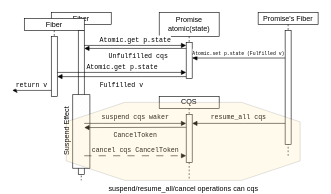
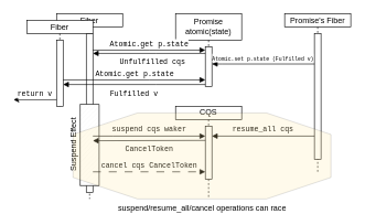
  <mxCell id="0" />
  <mxCell id="1" parent="0" />
  <mxCell id="2" value="&lt;div&gt;Fiber&lt;/div&gt;" style="shape=umlLifeline;perimeter=lifelinePerimeter;whiteSpace=wrap;html=1;container=0;dropTarget=0;collapsible=0;recursiveResize=0;outlineConnect=0;portConstraint=eastwest;newEdgeStyle={&quot;edgeStyle&quot;:&quot;elbowEdgeStyle&quot;,&quot;elbow&quot;:&quot;vertical&quot;,&quot;curved&quot;:0,&quot;rounded&quot;:0};size=20;" parent="1" vertex="1"><mxGeometry x="85" y="20" width="100" height="280" as="geometry" /></mxCell>
  <mxCell id="3" value="" style="html=1;points=[];perimeter=orthogonalPerimeter;outlineConnect=0;targetShapes=umlLifeline;portConstraint=eastwest;newEdgeStyle={&quot;edgeStyle&quot;:&quot;elbowEdgeStyle&quot;,&quot;elbow&quot;:&quot;vertical&quot;,&quot;curved&quot;:0,&quot;rounded&quot;:0};movable=1;resizable=1;rotatable=1;deletable=1;editable=1;locked=0;connectable=1;" parent="2" vertex="1"><mxGeometry x="45" y="30" width="10" height="240" as="geometry" /></mxCell>
  <mxCell id="4" value="&lt;div&gt;Promise&lt;/div&gt;&lt;div&gt;atomic(state)&lt;br&gt;&lt;/div&gt;" style="shape=umlLifeline;perimeter=lifelinePerimeter;whiteSpace=wrap;html=1;container=0;dropTarget=0;collapsible=0;recursiveResize=0;outlineConnect=0;portConstraint=eastwest;newEdgeStyle={&quot;edgeStyle&quot;:&quot;elbowEdgeStyle&quot;,&quot;elbow&quot;:&quot;vertical&quot;,&quot;curved&quot;:0,&quot;rounded&quot;:0};" parent="1" vertex="1"><mxGeometry x="265" y="20" width="100" height="110" as="geometry" /></mxCell>
  <mxCell id="5" value="" style="html=1;points=[];perimeter=orthogonalPerimeter;outlineConnect=0;targetShapes=umlLifeline;portConstraint=eastwest;newEdgeStyle={&quot;edgeStyle&quot;:&quot;elbowEdgeStyle&quot;,&quot;elbow&quot;:&quot;vertical&quot;,&quot;curved&quot;:0,&quot;rounded&quot;:0};" parent="4" vertex="1"><mxGeometry x="45" y="50" width="10" height="60" as="geometry" /></mxCell>
  <mxCell id="6" value="&lt;div&gt;&lt;font face=&quot;Courier New&quot;&gt;Atomic.get p.state&lt;/font&gt;&lt;/div&gt;" style="html=1;verticalAlign=bottom;endArrow=block;edgeStyle=elbowEdgeStyle;elbow=vertical;curved=0;rounded=0;" parent="1" source="3" edge="1"><mxGeometry relative="1" as="geometry"><mxPoint x="140" y="75" as="sourcePoint" /><Array as="points"><mxPoint x="225" y="75" /></Array><mxPoint x="310" y="75" as="targetPoint" /></mxGeometry></mxCell>
  <mxCell id="7" value="&lt;div&gt;&lt;font face=&quot;Courier New&quot;&gt;Unfulfilled cqs&lt;/font&gt;&lt;/div&gt;" style="html=1;verticalAlign=top;endArrow=block;edgeStyle=elbowEdgeStyle;elbow=vertical;curved=0;rounded=0;labelPosition=center;verticalLabelPosition=bottom;align=center;" parent="1" target="3" edge="1"><mxGeometry x="-0.059" relative="1" as="geometry"><mxPoint x="310" y="80" as="sourcePoint" /><Array as="points"><mxPoint x="235" y="80" /></Array><mxPoint x="140" y="80" as="targetPoint" /><mxPoint as="offset" /></mxGeometry></mxCell>
  <mxCell id="8" value="&lt;div&gt;Fiber&lt;/div&gt;" style="shape=umlLifeline;perimeter=lifelinePerimeter;whiteSpace=wrap;html=1;container=0;dropTarget=0;collapsible=0;recursiveResize=0;outlineConnect=0;portConstraint=eastwest;newEdgeStyle={&quot;edgeStyle&quot;:&quot;elbowEdgeStyle&quot;,&quot;elbow&quot;:&quot;vertical&quot;,&quot;curved&quot;:0,&quot;rounded&quot;:0};size=20;" parent="1" vertex="1"><mxGeometry x="40" y="30" width="100" height="130" as="geometry" /></mxCell>
  <mxCell id="9" value="" style="html=1;points=[];perimeter=orthogonalPerimeter;outlineConnect=0;targetShapes=umlLifeline;portConstraint=eastwest;newEdgeStyle={&quot;edgeStyle&quot;:&quot;elbowEdgeStyle&quot;,&quot;elbow&quot;:&quot;vertical&quot;,&quot;curved&quot;:0,&quot;rounded&quot;:0};" parent="8" vertex="1"><mxGeometry x="45" y="30" width="10" height="100" as="geometry" /></mxCell>
  <mxCell id="10" value="Promise's Fiber" style="shape=umlLifeline;perimeter=lifelinePerimeter;whiteSpace=wrap;html=1;container=0;dropTarget=0;collapsible=0;recursiveResize=0;outlineConnect=0;portConstraint=eastwest;newEdgeStyle={&quot;edgeStyle&quot;:&quot;elbowEdgeStyle&quot;,&quot;elbow&quot;:&quot;vertical&quot;,&quot;curved&quot;:0,&quot;rounded&quot;:0};size=20;" parent="1" vertex="1"><mxGeometry x="430" y="20" width="100" height="240" as="geometry" /></mxCell>
  <mxCell id="11" value="" style="html=1;points=[];perimeter=orthogonalPerimeter;outlineConnect=0;targetShapes=umlLifeline;portConstraint=eastwest;newEdgeStyle={&quot;edgeStyle&quot;:&quot;elbowEdgeStyle&quot;,&quot;elbow&quot;:&quot;vertical&quot;,&quot;curved&quot;:0,&quot;rounded&quot;:0};" parent="10" vertex="1"><mxGeometry x="45" y="30" width="10" height="190" as="geometry" /></mxCell>
  <mxCell id="12" value="CQS" style="shape=umlLifeline;perimeter=lifelinePerimeter;whiteSpace=wrap;html=1;container=0;dropTarget=0;collapsible=0;recursiveResize=0;outlineConnect=0;portConstraint=eastwest;newEdgeStyle={&quot;edgeStyle&quot;:&quot;elbowEdgeStyle&quot;,&quot;elbow&quot;:&quot;vertical&quot;,&quot;curved&quot;:0,&quot;rounded&quot;:0};size=20;" parent="1" vertex="1"><mxGeometry x="265" y="160" width="100" height="140" as="geometry" /></mxCell>
  <mxCell id="13" value="" style="html=1;points=[];perimeter=orthogonalPerimeter;outlineConnect=0;targetShapes=umlLifeline;portConstraint=eastwest;newEdgeStyle={&quot;edgeStyle&quot;:&quot;elbowEdgeStyle&quot;,&quot;elbow&quot;:&quot;vertical&quot;,&quot;curved&quot;:0,&quot;rounded&quot;:0};" parent="12" vertex="1"><mxGeometry x="45" y="30" width="10" height="80" as="geometry" /></mxCell>
  <mxCell id="14" value="&lt;div&gt;&lt;font style=&quot;font-size: 8px;&quot; face=&quot;Courier New&quot;&gt;Atomic.set p.state (Fulfilled v)&lt;/font&gt;&lt;br&gt;&lt;/div&gt;" style="html=1;verticalAlign=bottom;endArrow=block;edgeStyle=elbowEdgeStyle;elbow=vertical;curved=0;rounded=0;" parent="1" edge="1"><mxGeometry relative="1" as="geometry"><mxPoint x="475" y="96" as="sourcePoint" /><Array as="points"><mxPoint x="335" y="96" /></Array><mxPoint x="320" y="96" as="targetPoint" /></mxGeometry></mxCell>
  <mxCell id="15" value="&lt;div&gt;&lt;font face=&quot;Courier New&quot;&gt;Atomic.get p.state&lt;/font&gt;&lt;/div&gt;" style="html=1;verticalAlign=bottom;endArrow=block;edgeStyle=elbowEdgeStyle;elbow=vertical;curved=0;rounded=0;" parent="1" source="9" target="5" edge="1"><mxGeometry relative="1" as="geometry"><mxPoint x="95" y="120" as="sourcePoint" /><Array as="points"><mxPoint x="225" y="120" /></Array><mxPoint x="310" y="120" as="targetPoint" /></mxGeometry></mxCell>
  <mxCell id="16" value="&lt;font face=&quot;Courier New&quot;&gt;Fulfilled v&lt;/font&gt;" style="html=1;verticalAlign=top;endArrow=block;edgeStyle=elbowEdgeStyle;elbow=vertical;curved=0;rounded=0;labelPosition=center;verticalLabelPosition=bottom;align=center;" parent="1" target="9" edge="1"><mxGeometry x="0.003" relative="1" as="geometry"><mxPoint x="310" y="127" as="sourcePoint" /><Array as="points"><mxPoint x="235" y="127" /></Array><mxPoint x="95" y="127" as="targetPoint" /><mxPoint as="offset" /></mxGeometry></mxCell>
  <mxCell id="17" value="" style="endArrow=classic;html=1;rounded=0;labelPosition=center;verticalLabelPosition=top;align=center;verticalAlign=bottom;" parent="1" source="9" edge="1"><mxGeometry width="50" height="50" relative="1" as="geometry"><mxPoint x="200" y="260" as="sourcePoint" /><mxPoint x="20" y="150" as="targetPoint" /></mxGeometry></mxCell>
  <mxCell id="18" value="&lt;font face=&quot;Courier New&quot;&gt;return v&lt;br&gt;&lt;/font&gt;" style="edgeLabel;html=1;align=center;verticalAlign=bottom;resizable=0;points=[];labelPosition=center;verticalLabelPosition=top;" parent="17" vertex="1" connectable="0"><mxGeometry x="0.212" y="1" relative="1" as="geometry"><mxPoint x="5" y="-1" as="offset" /></mxGeometry></mxCell>
  <mxCell id="19" value="&lt;div&gt;&lt;font face=&quot;Courier New&quot;&gt;resume_all cqs&lt;br&gt;&lt;/font&gt;&lt;/div&gt;" style="html=1;verticalAlign=bottom;endArrow=block;edgeStyle=elbowEdgeStyle;elbow=vertical;curved=0;rounded=0;" parent="1" edge="1"><mxGeometry relative="1" as="geometry"><mxPoint x="475" y="205" as="sourcePoint" /><Array as="points"><mxPoint x="405" y="205" /></Array><mxPoint x="320" y="205" as="targetPoint" /></mxGeometry></mxCell>
  <mxCell id="20" value="Suspend Effect" style="verticalLabelPosition=top;verticalAlign=bottom;html=1;shape=mxgraph.basic.patternFillRect;fillStyle=diag;step=5;fillStrokeWidth=0.2;fillStrokeColor=#dddddd;labelPosition=center;align=center;direction=north;rotation=270;" parent="1" vertex="1"><mxGeometry x="73.44" y="204.07" width="123.13" height="28.75" as="geometry" /></mxCell>
  <mxCell id="21" value="&lt;div&gt;&lt;font face=&quot;Courier New&quot;&gt;suspend cqs waker&lt;br&gt;&lt;/font&gt;&lt;/div&gt;" style="html=1;verticalAlign=bottom;endArrow=block;edgeStyle=elbowEdgeStyle;elbow=vertical;curved=0;rounded=0;" parent="1" edge="1"><mxGeometry relative="1" as="geometry"><mxPoint x="140" y="205" as="sourcePoint" /><Array as="points"><mxPoint x="170" y="205" /></Array><mxPoint x="310" y="205" as="targetPoint" /></mxGeometry></mxCell>
  <mxCell id="22" value="&lt;div&gt;&lt;font face=&quot;Courier New&quot;&gt;cancel cqs CancelToken&lt;/font&gt;&lt;/div&gt;" style="html=1;verticalAlign=bottom;endArrow=block;edgeStyle=elbowEdgeStyle;elbow=vertical;curved=0;rounded=0;dashed=1;dashPattern=12 12;" parent="1" edge="1"><mxGeometry relative="1" as="geometry"><mxPoint x="140" y="259" as="sourcePoint" /><Array as="points"><mxPoint x="160" y="259" /><mxPoint x="290" y="239" /></Array><mxPoint x="310" y="259" as="targetPoint" /></mxGeometry></mxCell>
  <mxCell id="23" value="&lt;div&gt;&lt;font face=&quot;Courier New&quot;&gt;CancelToken&lt;br&gt;&lt;/font&gt;&lt;/div&gt;" style="html=1;verticalAlign=top;endArrow=block;edgeStyle=elbowEdgeStyle;elbow=vertical;curved=0;rounded=0;labelPosition=center;verticalLabelPosition=bottom;align=center;" parent="1" edge="1"><mxGeometry relative="1" as="geometry"><mxPoint x="310" y="211.503" as="sourcePoint" /><Array as="points" /><mxPoint x="140" y="211.503" as="targetPoint" /></mxGeometry></mxCell>
- <mxCell id="24" value="suspend/resume_all/cancel operations can cqs" style="verticalLabelPosition=bottom;verticalAlign=top;html=1;shape=mxgraph.basic.polygon;polyCoords=[[0.25,0],[0.75,0],[1,0.25],[1,0.75],[0.75,1],[0.25,1],[0,0.75],[0,0.25]];polyline=0;fillStyle=solid;fillColor=#FFE599;opacity=20;labelPosition=center;align=center;" parent="1" vertex="1"><mxGeometry x="110" y="170" width="390" height="130" as="geometry" /></mxCell>
+ <mxCell id="24" value="suspend/resume_all/cancel operations can race" style="verticalLabelPosition=bottom;verticalAlign=top;html=1;shape=mxgraph.basic.polygon;polyCoords=[[0.25,0],[0.75,0],[1,0.25],[1,0.75],[0.75,1],[0.25,1],[0,0.75],[0,0.25]];polyline=0;fillStyle=solid;fillColor=#FFE599;opacity=20;labelPosition=center;align=center;" parent="1" vertex="1"><mxGeometry x="110" y="170" width="390" height="130" as="geometry" /></mxCell>
